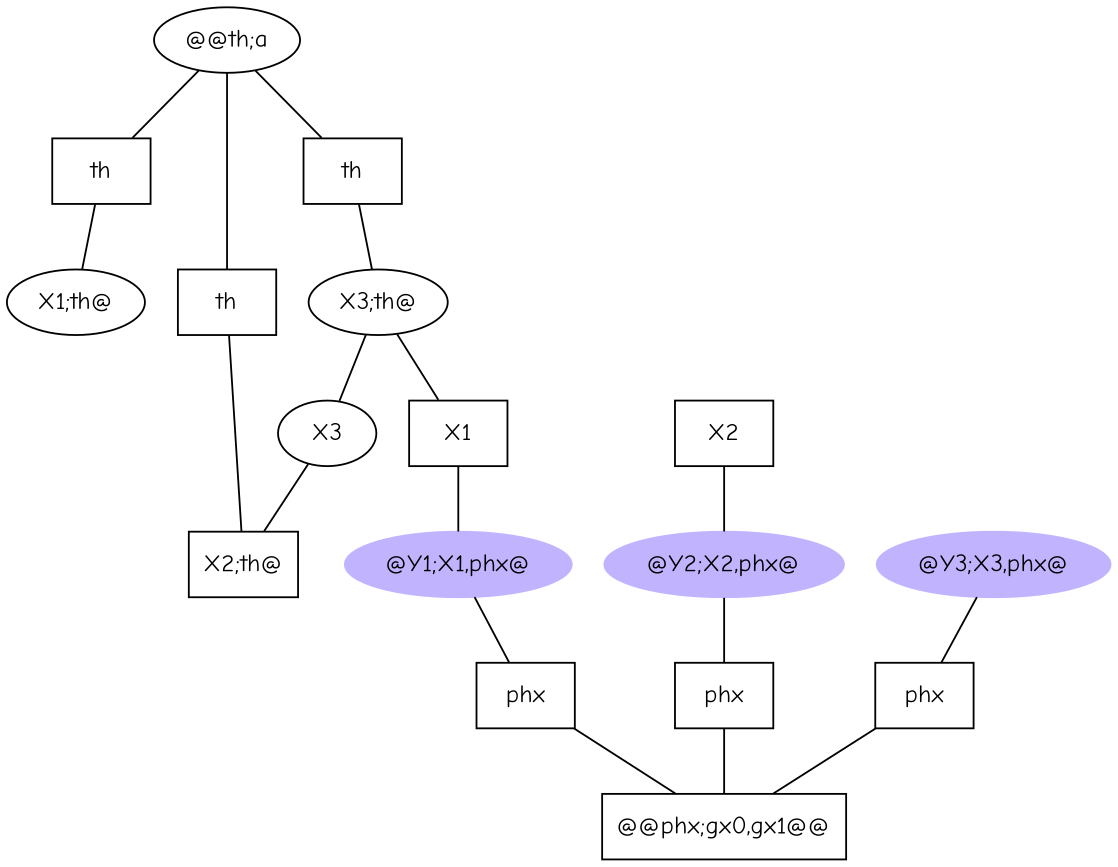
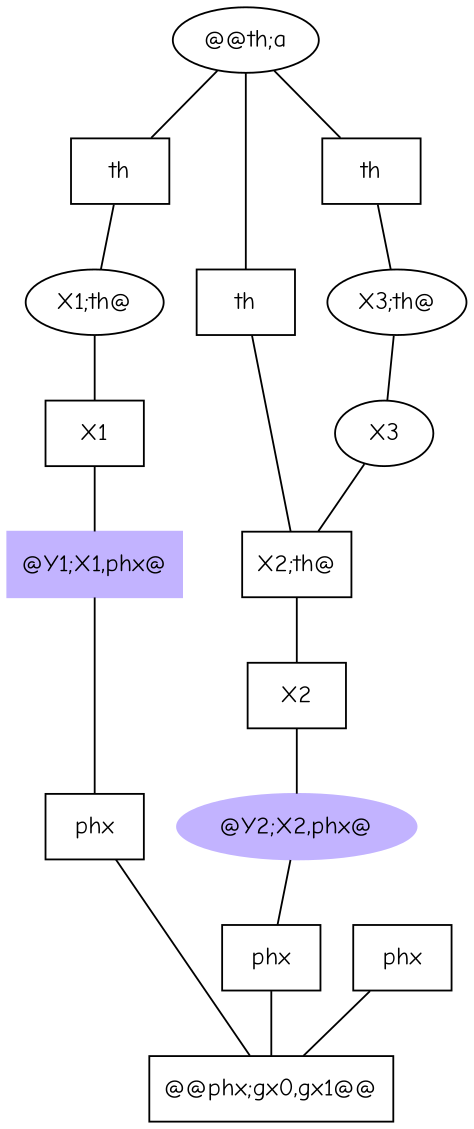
  graph {
    fontname="Comic Neue"
    rankdir=TB
    node [fontname="Comic Neue" shape=box]
    edge [fontname="Comic Neue"]
    n1 [label="@@th;a" shape=ellipse]
    n2 [label=th]
    n3 [label=th]
    n4 [label=th]
    n5 [label="X1;th@" shape=ellipse]
    n6 [label="X2;th@"]
    n7 [label="X3;th@" shape=ellipse]
    n8 [label=X1]
-   n9 [color=".7 .3 1.0" label="@Y1;X1,phx@" shape=ellipse style=filled]
+   n9 [color=".7 .3 1.0" label="@Y1;X1,phx@" style=filled]
    n10 [label=X2]
    n11 [color=".7 .3 1.0" label="@Y2;X2,phx@" shape=ellipse style=filled]
    n12 [label=X3 shape=ellipse]
    n13 [label=phx]
    n14 [label="@@phx;gx0,gx1@@"]
    n15 [label=phx]
-   n16 [color=".7 .3 1.0" label="@Y3;X3,phx@" shape=ellipse style=filled]
    n17 [label=phx]
    n1 -- n2
    n1 -- n3
    n1 -- n4
    n2 -- n5
    n3 -- n6
    n4 -- n7
-   n7 -- n8
+   n5 -- n8
+   n6 -- n10
    n7 -- n12
    n8 -- n9
    n9 -- n13
    n10 -- n11
    n11 -- n15
    n12 -- n6
    n13 -- n14
    n15 -- n14
-   n16 -- n17
    n17 -- n14
  }
